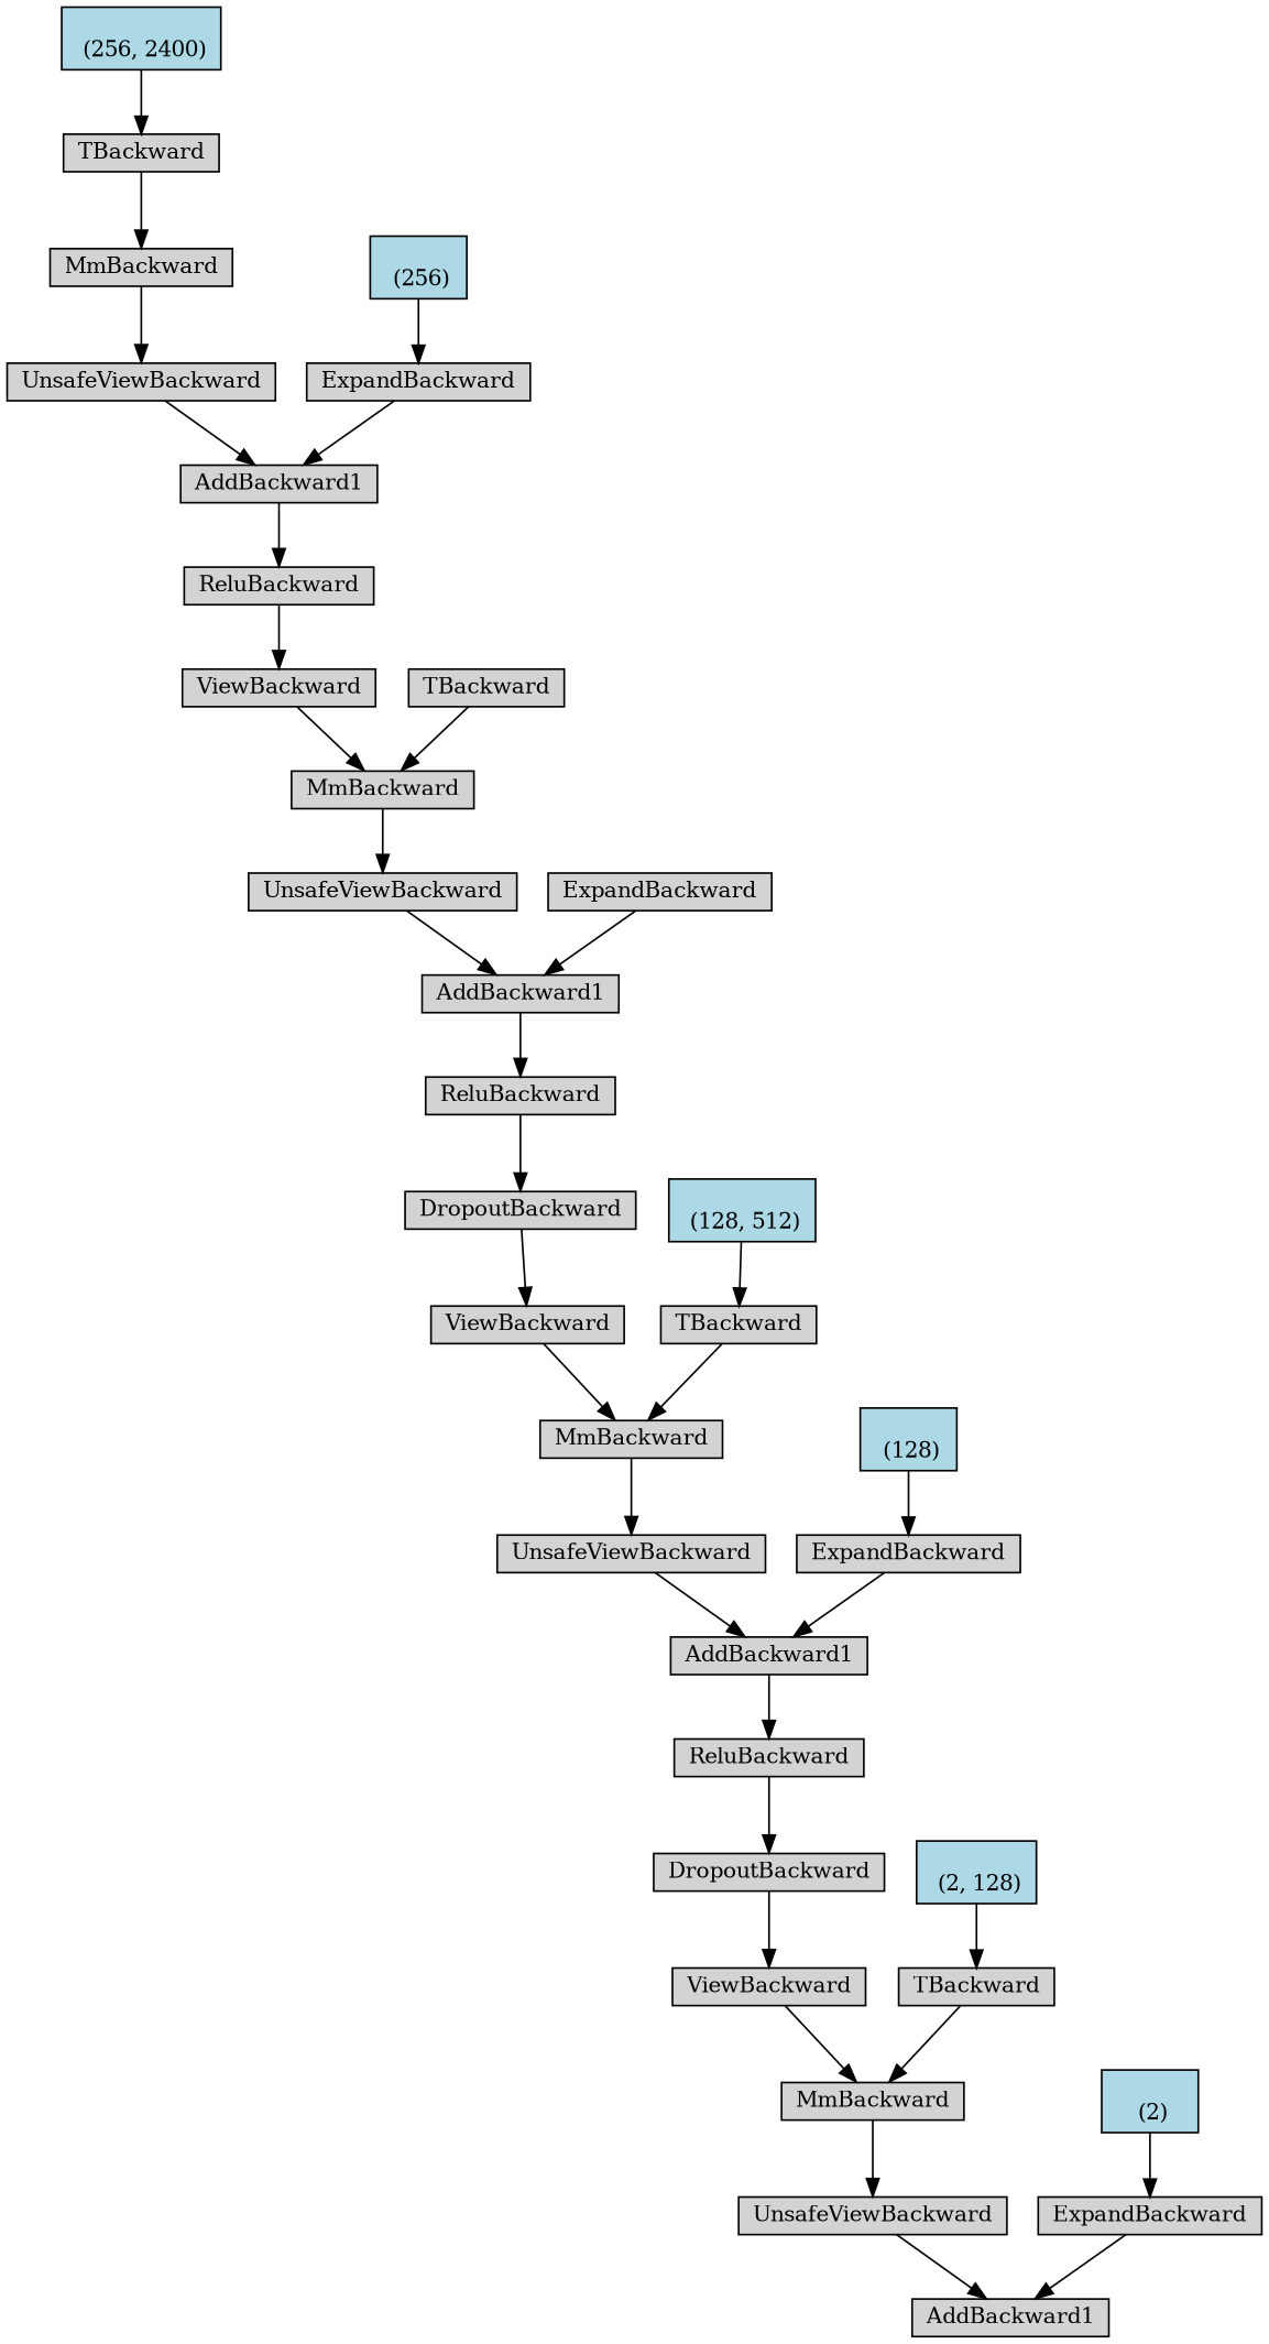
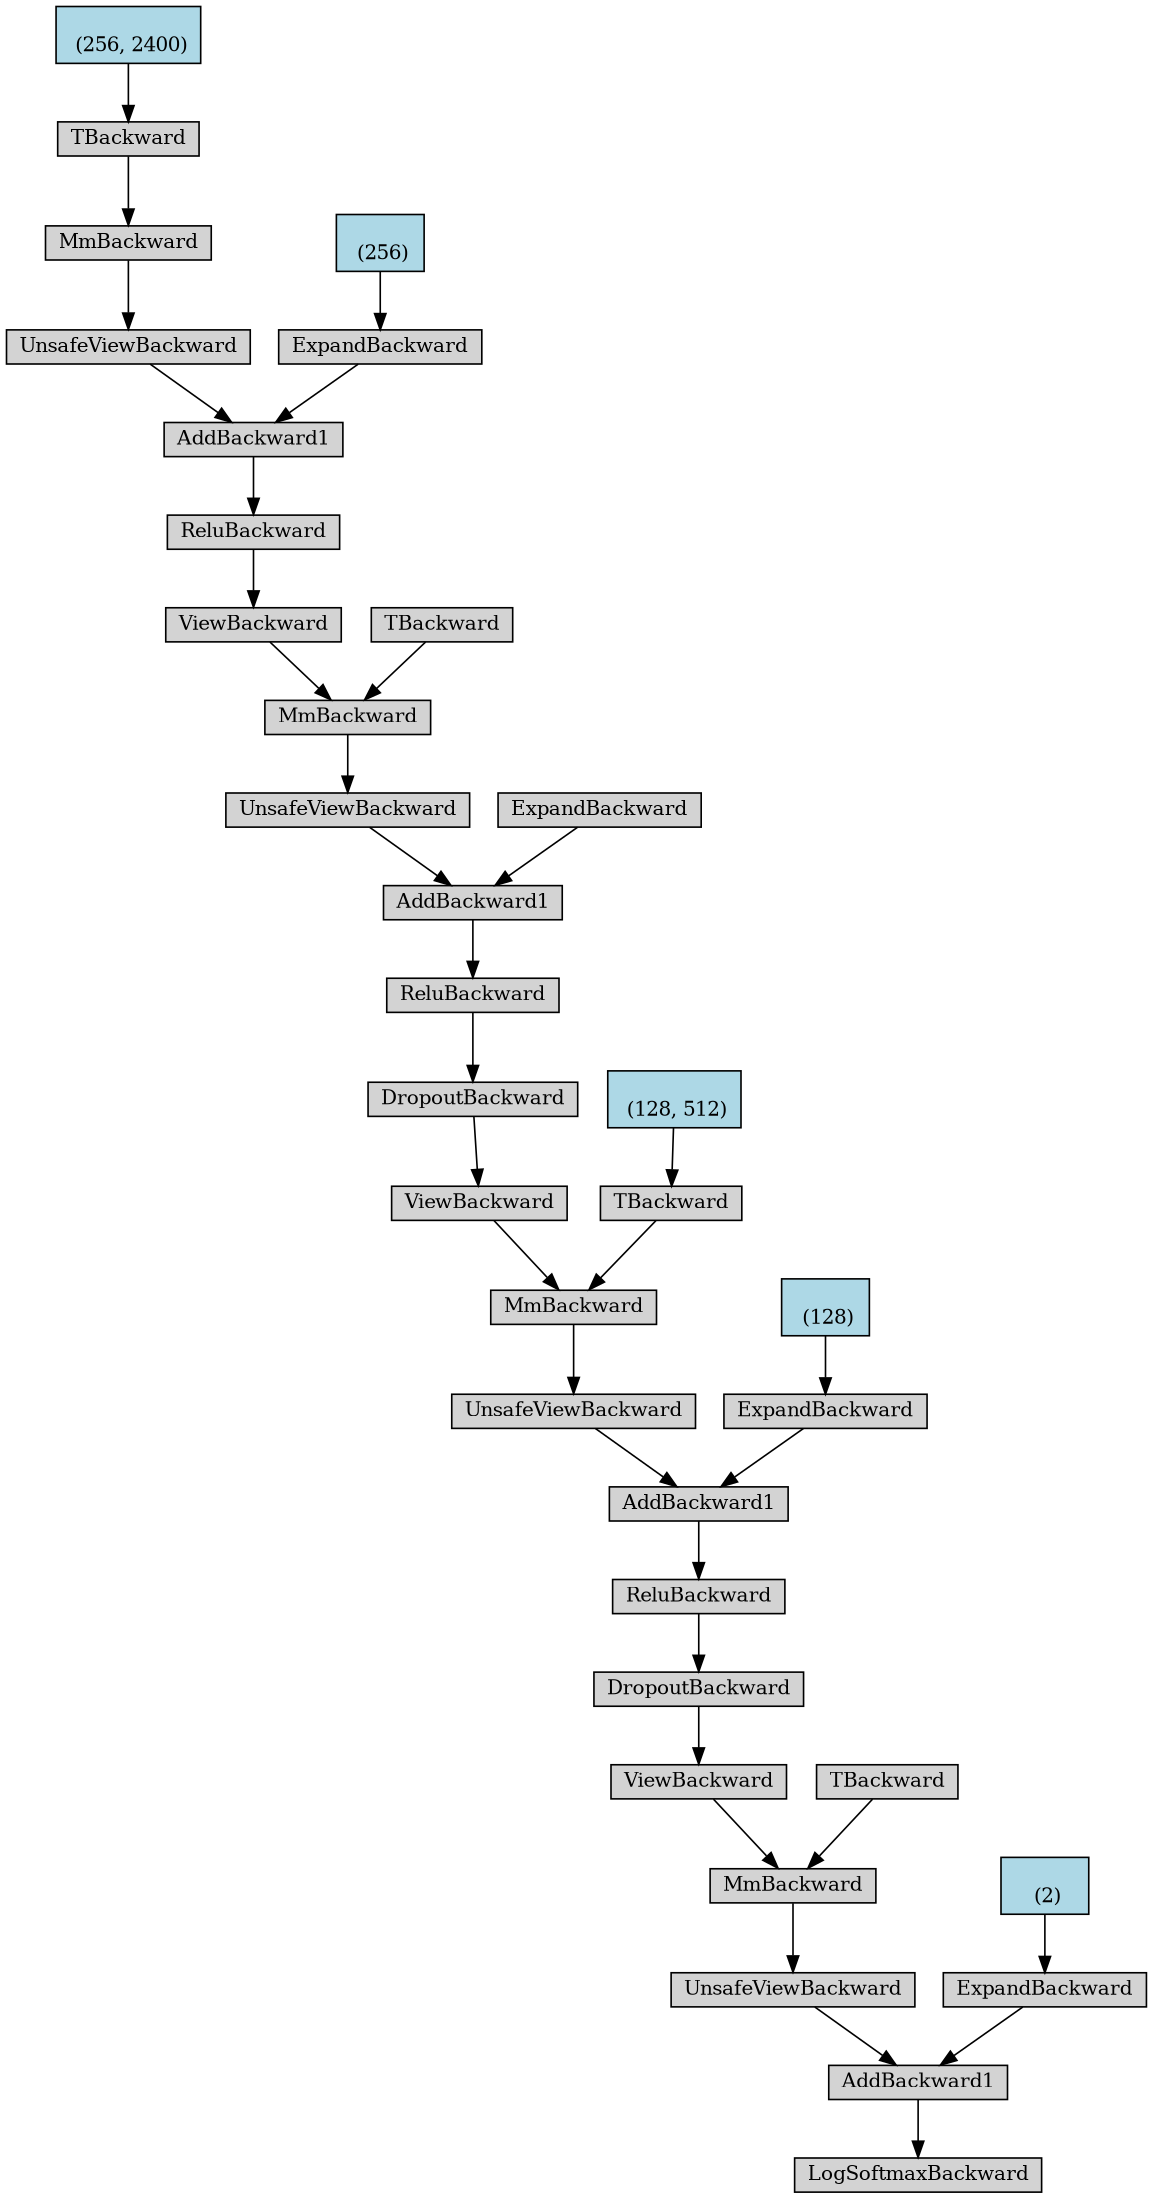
  digraph {
    node [align=left fontsize=12 ranksep=0.1 shape=box style=filled]
+   n1 [height=0.2 label=LogSoftmaxBackward]
    n2 [height=0.2 label=AddBackward1]
    n3 [height=0.2 label=UnsafeViewBackward]
    n4 [height=0.2 label=MmBackward]
    n5 [height=0.2 label=ViewBackward]
    n6 [height=0.2 label=DropoutBackward]
    n7 [height=0.2 label=ReluBackward]
    n8 [height=0.2 label=AddBackward1]
    n9 [height=0.2 label=UnsafeViewBackward]
    n10 [height=0.2 label=MmBackward]
    n11 [height=0.2 label=ViewBackward]
    n12 [height=0.2 label=DropoutBackward]
    n13 [height=0.2 label=ReluBackward]
    n14 [height=0.2 label=AddBackward1]
    n15 [height=0.2 label=UnsafeViewBackward]
    n16 [height=0.2 label=MmBackward]
    n17 [height=0.2 label=ViewBackward]
    n18 [height=0.2 label=ReluBackward]
    n19 [height=0.2 label=AddBackward1]
    n20 [height=0.2 label=UnsafeViewBackward]
    n21 [height=0.2 label=MmBackward]
    n22 [height=0.2 label=TBackward]
    n23 [fillcolor=lightblue height=0.2 label="\n (256, 2400)"]
    n24 [height=0.2 label=ExpandBackward]
    n25 [fillcolor=lightblue height=0.2 label="\n (256)"]
    n26 [height=0.2 label=TBackward]
    n27 [height=0.2 label=ExpandBackward]
    n28 [height=0.2 label=TBackward]
    n29 [fillcolor=lightblue height=0.2 label="\n (128, 512)"]
    n30 [height=0.2 label=ExpandBackward]
    n31 [fillcolor=lightblue height=0.2 label="\n (128)"]
    n32 [height=0.2 label=TBackward]
-   n33 [fillcolor=lightblue height=0.2 label="\n (2, 128)"]
    n34 [height=0.2 label=ExpandBackward]
    n35 [fillcolor=lightblue height=0.2 label="\n (2)"]
+   n2 -> n1
    n3 -> n2
    n4 -> n3
    n5 -> n4
    n6 -> n5
    n7 -> n6
    n8 -> n7
    n9 -> n8
    n10 -> n9
    n11 -> n10
    n12 -> n11
    n13 -> n12
    n14 -> n13
    n15 -> n14
    n16 -> n15
    n17 -> n16
    n18 -> n17
    n19 -> n18
    n20 -> n19
    n21 -> n20
    n22 -> n21
    n23 -> n22
    n24 -> n19
    n25 -> n24
    n26 -> n16
    n27 -> n14
    n28 -> n10
    n29 -> n28
    n30 -> n8
    n31 -> n30
    n32 -> n4
-   n33 -> n32
    n34 -> n2
    n35 -> n34
  }
